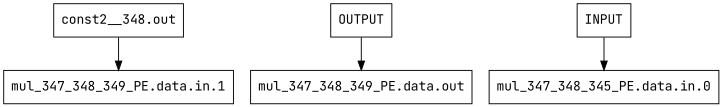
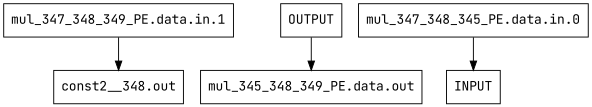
  digraph {
    fontname="JetBrains Mono"
    node [fontname="JetBrains Mono" shape=box]
    edge [fontname="JetBrains Mono"]
    "const2__348.out"
    "mul_347_348_349_PE.data.in.1"
    OUTPUT
-   "mul_347_348_349_PE.data.out"
+   "mul_347_348_349_PE.data.out" [label="mul_345_348_349_PE.data.out"]
    n5 [label="mul_347_348_345_PE.data.in.0"]
    INPUT
-   "const2__348.out" -> "mul_347_348_349_PE.data.in.1"
+   "mul_347_348_349_PE.data.in.1" -> "const2__348.out"
    OUTPUT -> "mul_347_348_349_PE.data.out"
-   INPUT -> n5
+   n5 -> INPUT
  }
